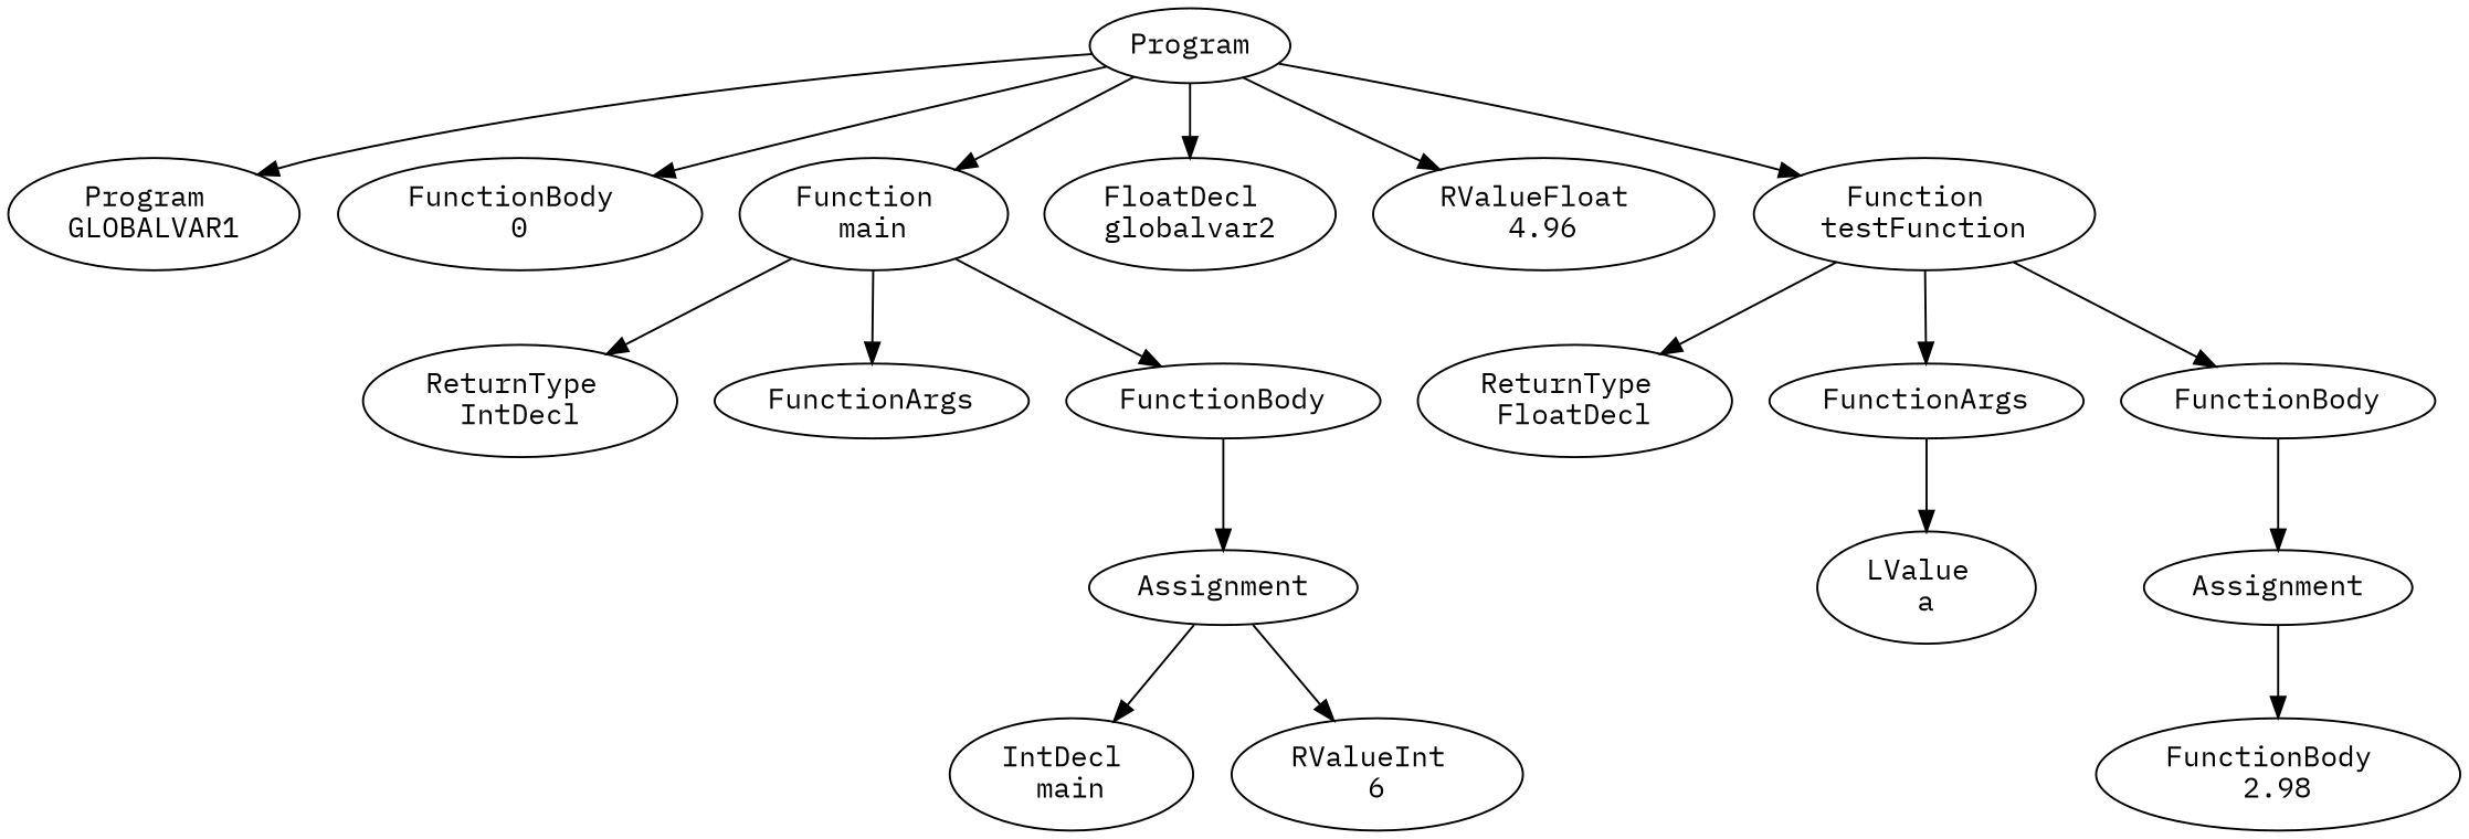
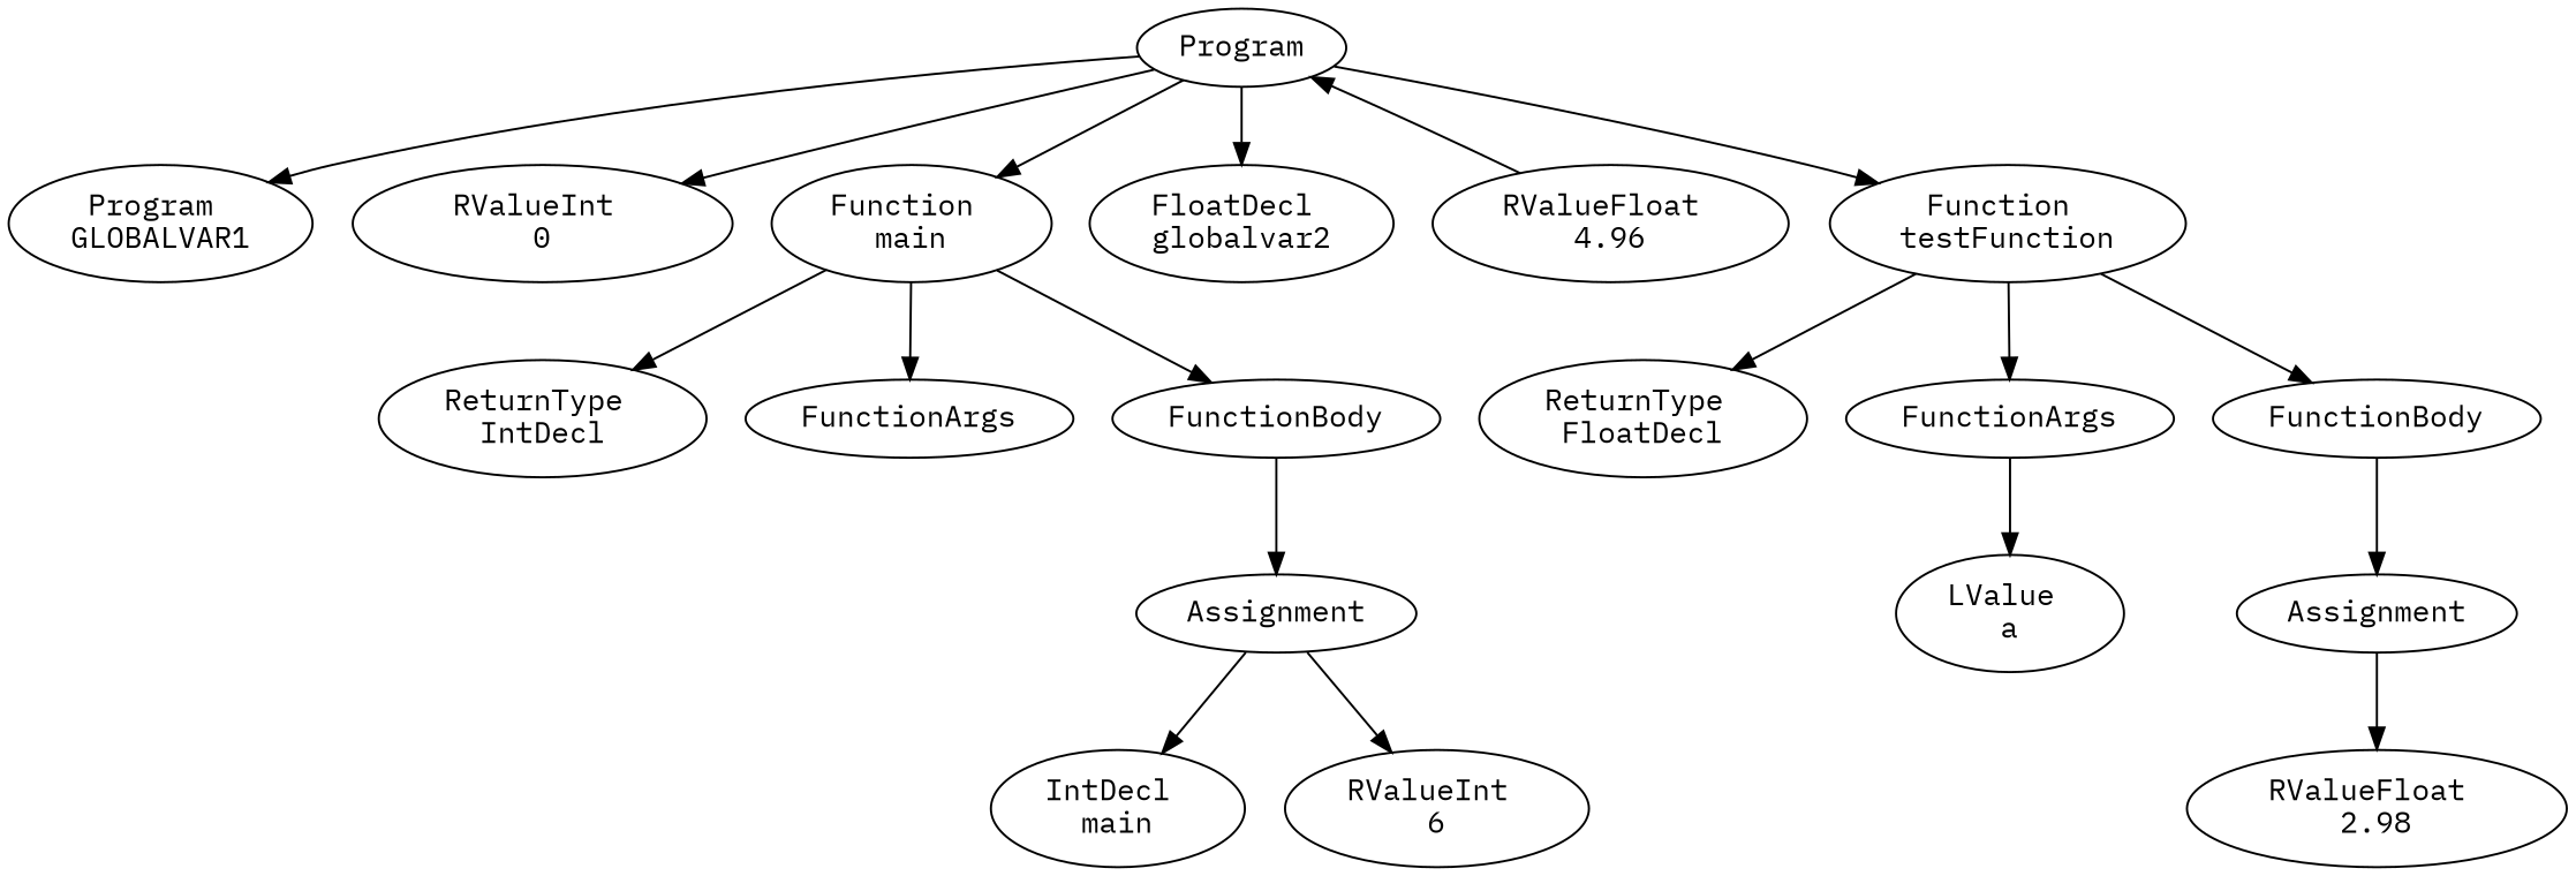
  digraph {
    fontname="IBM Plex Mono"
    node [fontname="IBM Plex Mono"]
    edge [fontname="IBM Plex Mono"]
    n1 [label=Program]
    n2 [label="Program \nGLOBALVAR1"]
-   n3 [label="FunctionBody \n0"]
+   n3 [label="RValueInt \n0"]
    n4 [label="Function \nmain"]
    n5 [label="FloatDecl \nglobalvar2"]
    n6 [label="RValueFloat \n4.96"]
    n7 [label="Function \ntestFunction"]
    n8 [label="ReturnType \nIntDecl"]
    n9 [label=FunctionArgs]
    n10 [label=FunctionBody]
    n11 [label="ReturnType \nFloatDecl"]
    n12 [label=FunctionArgs]
    n13 [label=FunctionBody]
    n14 [label=Assignment]
    n15 [label="IntDecl \nmain"]
    n16 [label="RValueInt \n6"]
    n17 [label="LValue \na"]
    n18 [label=Assignment]
-   n19 [label="FunctionBody \n2.98"]
+   n19 [label="RValueFloat \n2.98"]
    n1 -> n2
    n1 -> n3
    n1 -> n4
    n1 -> n5
-   n1 -> n6
+   n6 -> n1
    n1 -> n7
    n4 -> n8
    n4 -> n9
    n4 -> n10
    n7 -> n11
    n7 -> n12
    n7 -> n13
    n10 -> n14
    n12 -> n17
    n13 -> n18
    n14 -> n15
    n14 -> n16
    n18 -> n19
  }
